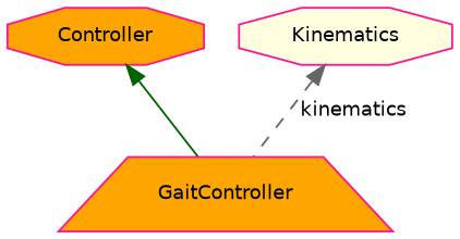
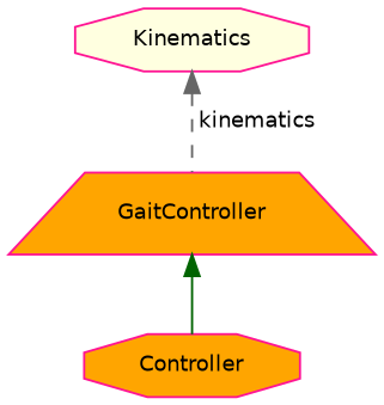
  digraph {
    node [color=deeppink fillcolor=orange fontname=Helvetica fontsize=10 shape=octagon style=filled]
    edge [dir=back fontname=Helvetica fontsize=10 labelfontname=Helvetica labelfontsize=10]
    n1 [fontcolor=black height=0.2 label=GaitController shape=trapezium width=0.4]
    n2 [height=0.2 label=Controller width=0.4]
    n3 [fillcolor=lightyellow height=0.2 label=Kinematics width=0.4]
-   n2 -> n1 [color=darkgreen style=solid]
+   n1 -> n2 [color=darkgreen style=solid]
    n3 -> n1 [color=gray40 label=" kinematics" style=dashed]
  }
